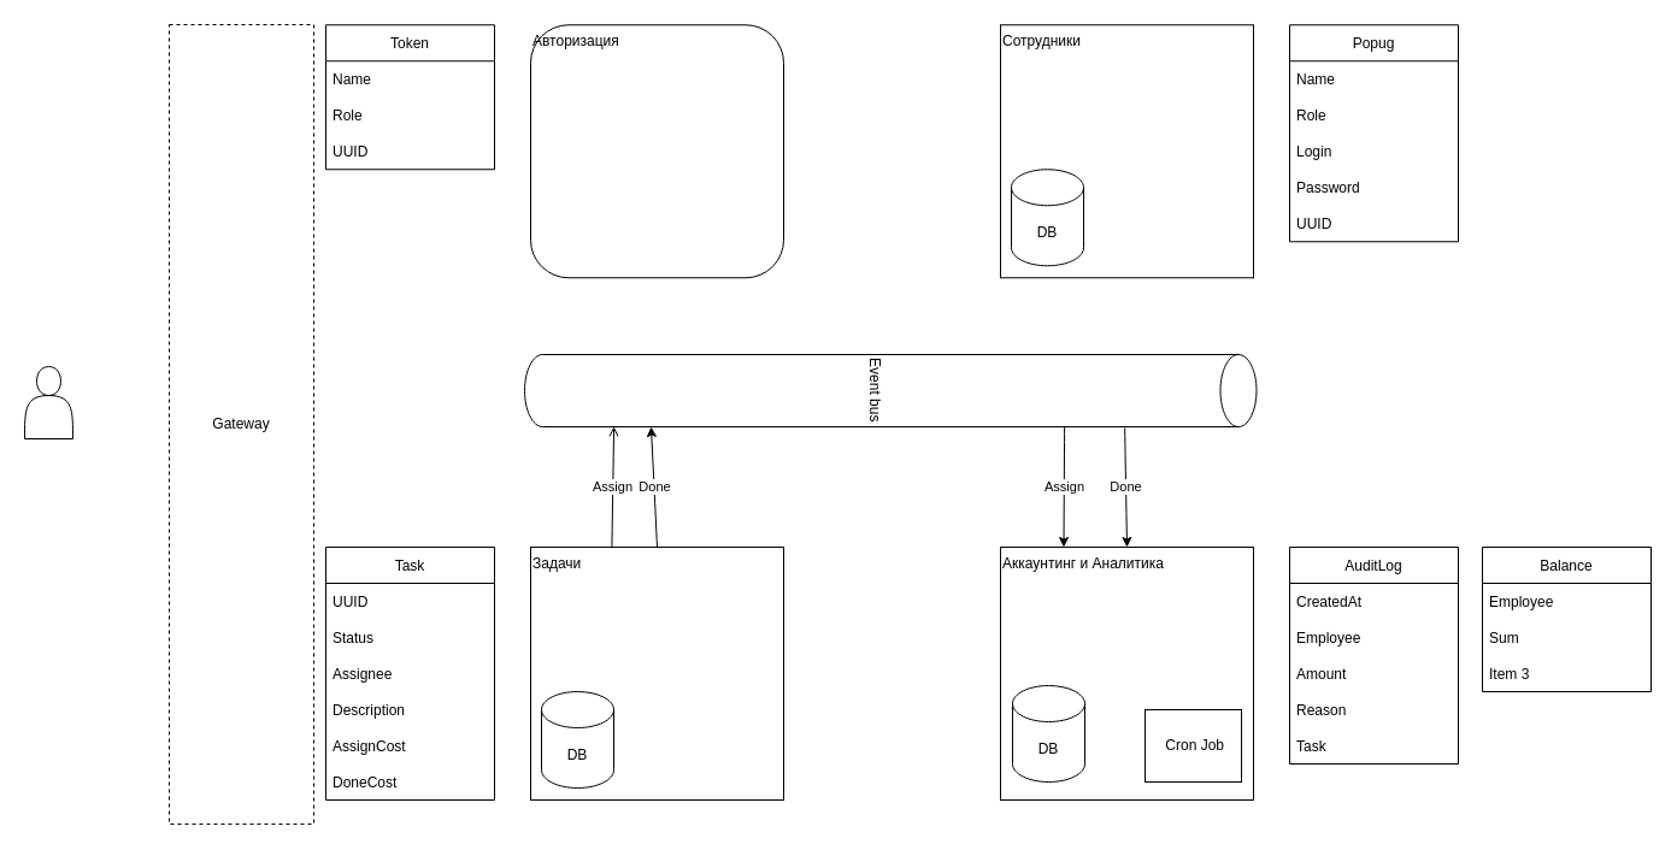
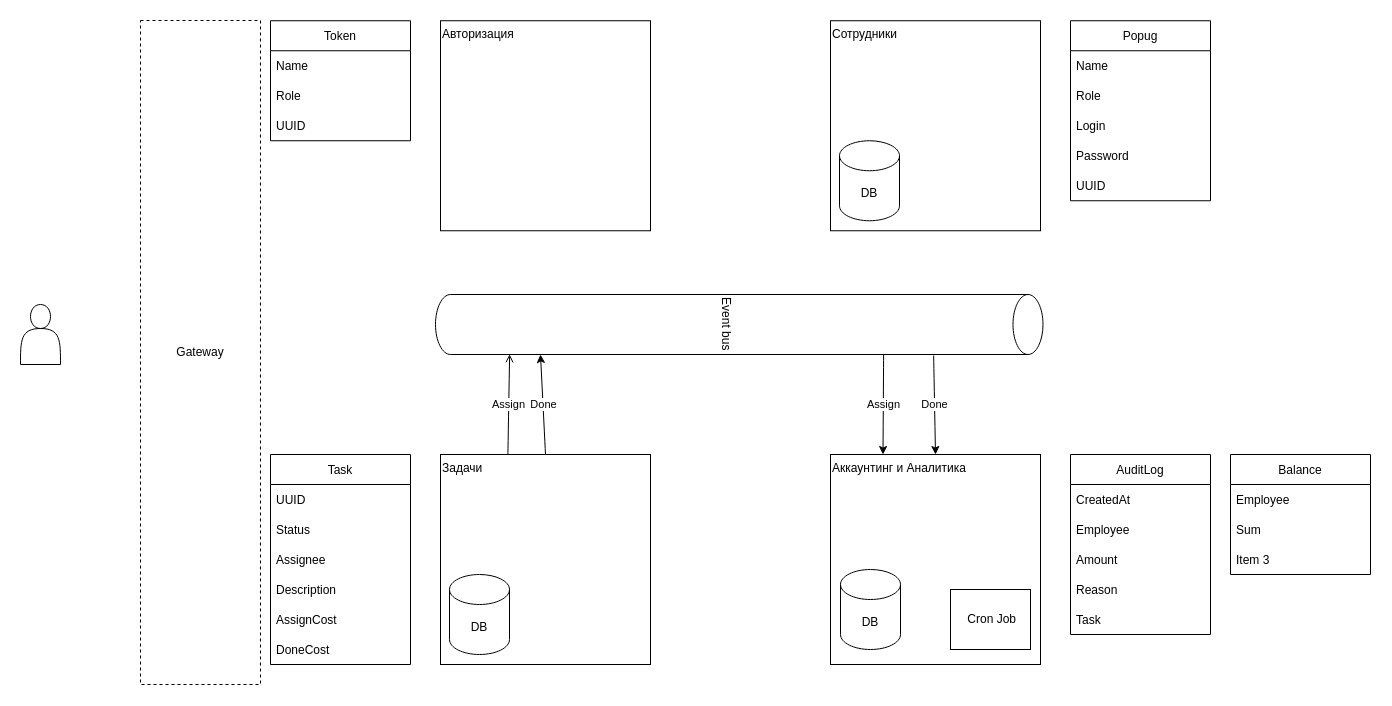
  <mxCell id="0" />
  <mxCell id="1" parent="0" />
- <mxCell id="2" value="Авторизация" style="whiteSpace=wrap;html=1;aspect=fixed;align=left;verticalAlign=top;rounded=1;" vertex="1" parent="1"><mxGeometry x="440" y="20.25" width="210" height="210" as="geometry" /></mxCell>
+ <mxCell id="2" value="Авторизация" style="whiteSpace=wrap;html=1;aspect=fixed;align=left;verticalAlign=top;" vertex="1" parent="1"><mxGeometry x="440" y="20.25" width="210" height="210" as="geometry" /></mxCell>
  <mxCell id="3" value="Аккаунтинг и Аналитика" style="whiteSpace=wrap;html=1;aspect=fixed;align=left;verticalAlign=top;" vertex="1" parent="1"><mxGeometry x="830" y="454" width="210" height="210" as="geometry" /></mxCell>
  <mxCell id="4" value="Token" style="swimlane;fontStyle=0;childLayout=stackLayout;horizontal=1;startSize=30;horizontalStack=0;resizeParent=1;resizeParentMax=0;resizeLast=0;collapsible=1;marginBottom=0;" vertex="1" parent="1"><mxGeometry x="270" y="20.25" width="140" height="120" as="geometry"><mxRectangle x="480" y="120" width="70" height="30" as="alternateBounds" /></mxGeometry></mxCell>
  <mxCell id="5" value="Name" style="text;strokeColor=none;fillColor=none;align=left;verticalAlign=middle;spacingLeft=4;spacingRight=4;overflow=hidden;points=[[0,0.5],[1,0.5]];portConstraint=eastwest;rotatable=0;" vertex="1" parent="4"><mxGeometry y="30" width="140" height="30" as="geometry" /></mxCell>
  <mxCell id="6" value="Role" style="text;strokeColor=none;fillColor=none;align=left;verticalAlign=middle;spacingLeft=4;spacingRight=4;overflow=hidden;points=[[0,0.5],[1,0.5]];portConstraint=eastwest;rotatable=0;" vertex="1" parent="4"><mxGeometry y="60" width="140" height="30" as="geometry" /></mxCell>
  <mxCell id="7" value="UUID" style="text;strokeColor=none;fillColor=none;align=left;verticalAlign=middle;spacingLeft=4;spacingRight=4;overflow=hidden;points=[[0,0.5],[1,0.5]];portConstraint=eastwest;rotatable=0;" vertex="1" parent="4"><mxGeometry y="90" width="140" height="30" as="geometry" /></mxCell>
  <mxCell id="8" value="Task" style="swimlane;fontStyle=0;childLayout=stackLayout;horizontal=1;startSize=30;horizontalStack=0;resizeParent=1;resizeParentMax=0;resizeLast=0;collapsible=1;marginBottom=0;" vertex="1" parent="1"><mxGeometry x="270" y="454" width="140" height="210" as="geometry" /></mxCell>
  <mxCell id="9" value="UUID" style="text;strokeColor=none;fillColor=none;align=left;verticalAlign=middle;spacingLeft=4;spacingRight=4;overflow=hidden;points=[[0,0.5],[1,0.5]];portConstraint=eastwest;rotatable=0;" vertex="1" parent="8"><mxGeometry y="30" width="140" height="30" as="geometry" /></mxCell>
  <mxCell id="10" value="Status" style="text;strokeColor=none;fillColor=none;align=left;verticalAlign=middle;spacingLeft=4;spacingRight=4;overflow=hidden;points=[[0,0.5],[1,0.5]];portConstraint=eastwest;rotatable=0;" vertex="1" parent="8"><mxGeometry y="60" width="140" height="30" as="geometry" /></mxCell>
  <mxCell id="11" value="Assignee" style="text;strokeColor=none;fillColor=none;align=left;verticalAlign=middle;spacingLeft=4;spacingRight=4;overflow=hidden;points=[[0,0.5],[1,0.5]];portConstraint=eastwest;rotatable=0;" vertex="1" parent="8"><mxGeometry y="90" width="140" height="30" as="geometry" /></mxCell>
  <mxCell id="12" value="Description" style="text;strokeColor=none;fillColor=none;align=left;verticalAlign=middle;spacingLeft=4;spacingRight=4;overflow=hidden;points=[[0,0.5],[1,0.5]];portConstraint=eastwest;rotatable=0;" vertex="1" parent="8"><mxGeometry y="120" width="140" height="30" as="geometry" /></mxCell>
  <mxCell id="13" value="AssignCost" style="text;strokeColor=none;fillColor=none;align=left;verticalAlign=middle;spacingLeft=4;spacingRight=4;overflow=hidden;points=[[0,0.5],[1,0.5]];portConstraint=eastwest;rotatable=0;" vertex="1" parent="8"><mxGeometry y="150" width="140" height="30" as="geometry" /></mxCell>
  <mxCell id="14" value="DoneCost" style="text;strokeColor=none;fillColor=none;align=left;verticalAlign=middle;spacingLeft=4;spacingRight=4;overflow=hidden;points=[[0,0.5],[1,0.5]];portConstraint=eastwest;rotatable=0;" vertex="1" parent="8"><mxGeometry y="180" width="140" height="30" as="geometry" /></mxCell>
  <mxCell id="15" value="DB" style="shape=cylinder3;whiteSpace=wrap;html=1;boundedLbl=1;backgroundOutline=1;size=15;" vertex="1" parent="1"><mxGeometry x="840" y="569" width="60" height="80" as="geometry" /></mxCell>
  <mxCell id="16" value="Сотрудники" style="whiteSpace=wrap;html=1;aspect=fixed;align=left;verticalAlign=top;" vertex="1" parent="1"><mxGeometry x="830" y="20.25" width="210" height="210" as="geometry" /></mxCell>
  <mxCell id="17" value="DB" style="shape=cylinder3;whiteSpace=wrap;html=1;boundedLbl=1;backgroundOutline=1;size=15;" vertex="1" parent="1"><mxGeometry x="839" y="140.25" width="60" height="80" as="geometry" /></mxCell>
  <mxCell id="18" value="Popug" style="swimlane;fontStyle=0;childLayout=stackLayout;horizontal=1;startSize=30;horizontalStack=0;resizeParent=1;resizeParentMax=0;resizeLast=0;collapsible=1;marginBottom=0;" vertex="1" parent="1"><mxGeometry x="1070" y="20.25" width="140" height="180" as="geometry" /></mxCell>
  <mxCell id="19" value="Name" style="text;strokeColor=none;fillColor=none;align=left;verticalAlign=middle;spacingLeft=4;spacingRight=4;overflow=hidden;points=[[0,0.5],[1,0.5]];portConstraint=eastwest;rotatable=0;" vertex="1" parent="18"><mxGeometry y="30" width="140" height="30" as="geometry" /></mxCell>
  <mxCell id="20" value="Role" style="text;strokeColor=none;fillColor=none;align=left;verticalAlign=middle;spacingLeft=4;spacingRight=4;overflow=hidden;points=[[0,0.5],[1,0.5]];portConstraint=eastwest;rotatable=0;" vertex="1" parent="18"><mxGeometry y="60" width="140" height="30" as="geometry" /></mxCell>
  <mxCell id="21" value="Login" style="text;strokeColor=none;fillColor=none;align=left;verticalAlign=middle;spacingLeft=4;spacingRight=4;overflow=hidden;points=[[0,0.5],[1,0.5]];portConstraint=eastwest;rotatable=0;" vertex="1" parent="18"><mxGeometry y="90" width="140" height="30" as="geometry" /></mxCell>
  <mxCell id="22" value="Password" style="text;strokeColor=none;fillColor=none;align=left;verticalAlign=middle;spacingLeft=4;spacingRight=4;overflow=hidden;points=[[0,0.5],[1,0.5]];portConstraint=eastwest;rotatable=0;" vertex="1" parent="18"><mxGeometry y="120" width="140" height="30" as="geometry" /></mxCell>
  <mxCell id="23" value="UUID" style="text;strokeColor=none;fillColor=none;align=left;verticalAlign=middle;spacingLeft=4;spacingRight=4;overflow=hidden;points=[[0,0.5],[1,0.5]];portConstraint=eastwest;rotatable=0;" vertex="1" parent="18"><mxGeometry y="150" width="140" height="30" as="geometry" /></mxCell>
  <mxCell id="24" value="Event bus" style="shape=cylinder3;whiteSpace=wrap;html=1;boundedLbl=1;backgroundOutline=1;size=15;rotation=90;" vertex="1" parent="1"><mxGeometry x="708.75" y="20.25" width="60" height="607.5" as="geometry" /></mxCell>
  <mxCell id="25" value="AuditLog" style="swimlane;fontStyle=0;childLayout=stackLayout;horizontal=1;startSize=30;horizontalStack=0;resizeParent=1;resizeParentMax=0;resizeLast=0;collapsible=1;marginBottom=0;" vertex="1" parent="1"><mxGeometry x="1070" y="454" width="140" height="180" as="geometry" /></mxCell>
  <mxCell id="26" value="CreatedAt" style="text;strokeColor=none;fillColor=none;align=left;verticalAlign=middle;spacingLeft=4;spacingRight=4;overflow=hidden;points=[[0,0.5],[1,0.5]];portConstraint=eastwest;rotatable=0;" vertex="1" parent="25"><mxGeometry y="30" width="140" height="30" as="geometry" /></mxCell>
  <mxCell id="27" value="Employee" style="text;strokeColor=none;fillColor=none;align=left;verticalAlign=middle;spacingLeft=4;spacingRight=4;overflow=hidden;points=[[0,0.5],[1,0.5]];portConstraint=eastwest;rotatable=0;" vertex="1" parent="25"><mxGeometry y="60" width="140" height="30" as="geometry" /></mxCell>
  <mxCell id="28" value="Amount" style="text;strokeColor=none;fillColor=none;align=left;verticalAlign=middle;spacingLeft=4;spacingRight=4;overflow=hidden;points=[[0,0.5],[1,0.5]];portConstraint=eastwest;rotatable=0;" vertex="1" parent="25"><mxGeometry y="90" width="140" height="30" as="geometry" /></mxCell>
  <mxCell id="29" value="Reason" style="text;strokeColor=none;fillColor=none;align=left;verticalAlign=middle;spacingLeft=4;spacingRight=4;overflow=hidden;points=[[0,0.5],[1,0.5]];portConstraint=eastwest;rotatable=0;" vertex="1" parent="25"><mxGeometry y="120" width="140" height="30" as="geometry" /></mxCell>
  <mxCell id="30" value="Task" style="text;strokeColor=none;fillColor=none;align=left;verticalAlign=middle;spacingLeft=4;spacingRight=4;overflow=hidden;points=[[0,0.5],[1,0.5]];portConstraint=eastwest;rotatable=0;" vertex="1" parent="25"><mxGeometry y="150" width="140" height="30" as="geometry" /></mxCell>
  <mxCell id="31" value="Balance" style="swimlane;fontStyle=0;childLayout=stackLayout;horizontal=1;startSize=30;horizontalStack=0;resizeParent=1;resizeParentMax=0;resizeLast=0;collapsible=1;marginBottom=0;" vertex="1" parent="1"><mxGeometry x="1230" y="454" width="140" height="120" as="geometry" /></mxCell>
  <mxCell id="32" value="Employee" style="text;strokeColor=none;fillColor=none;align=left;verticalAlign=middle;spacingLeft=4;spacingRight=4;overflow=hidden;points=[[0,0.5],[1,0.5]];portConstraint=eastwest;rotatable=0;" vertex="1" parent="31"><mxGeometry y="30" width="140" height="30" as="geometry" /></mxCell>
  <mxCell id="33" value="Sum" style="text;strokeColor=none;fillColor=none;align=left;verticalAlign=middle;spacingLeft=4;spacingRight=4;overflow=hidden;points=[[0,0.5],[1,0.5]];portConstraint=eastwest;rotatable=0;" vertex="1" parent="31"><mxGeometry y="60" width="140" height="30" as="geometry" /></mxCell>
  <mxCell id="34" value="Item 3" style="text;strokeColor=none;fillColor=none;align=left;verticalAlign=middle;spacingLeft=4;spacingRight=4;overflow=hidden;points=[[0,0.5],[1,0.5]];portConstraint=eastwest;rotatable=0;" vertex="1" parent="31"><mxGeometry y="90" width="140" height="30" as="geometry" /></mxCell>
  <mxCell id="35" value="Задачи" style="whiteSpace=wrap;html=1;aspect=fixed;align=left;verticalAlign=top;" vertex="1" parent="1"><mxGeometry x="440" y="454" width="210" height="210" as="geometry" /></mxCell>
  <mxCell id="36" value="DB" style="shape=cylinder3;whiteSpace=wrap;html=1;boundedLbl=1;backgroundOutline=1;size=15;" vertex="1" parent="1"><mxGeometry x="449" y="574" width="60" height="80" as="geometry" /></mxCell>
  <mxCell id="37" value="Assign" style="endArrow=open;html=1;rounded=0;curved=1;exitX=0.321;exitY=-0.001;exitDx=0;exitDy=0;entryX=0.996;entryY=0.878;entryDx=0;entryDy=0;entryPerimeter=0;exitPerimeter=0;" edge="1" parent="1" source="35" target="24"><mxGeometry width="50" height="50" relative="1" as="geometry"><mxPoint x="530" y="434" as="sourcePoint" /><mxPoint x="580" y="384" as="targetPoint" /></mxGeometry></mxCell>
  <mxCell id="38" value="Done" style="endArrow=classic;html=1;rounded=0;curved=1;exitX=0.5;exitY=0;exitDx=0;exitDy=0;" edge="1" parent="1" source="35"><mxGeometry width="50" height="50" relative="1" as="geometry"><mxPoint x="540" y="444" as="sourcePoint" /><mxPoint x="540" y="354" as="targetPoint" /></mxGeometry></mxCell>
  <mxCell id="39" value="Assign" style="endArrow=classic;html=1;rounded=0;curved=1;exitX=1;exitY=0;exitDx=0;exitDy=159.375;exitPerimeter=0;entryX=0.25;entryY=0;entryDx=0;entryDy=0;" edge="1" parent="1" source="24" target="3"><mxGeometry width="50" height="50" relative="1" as="geometry"><mxPoint x="750" y="434" as="sourcePoint" /><mxPoint x="800" y="384" as="targetPoint" /></mxGeometry></mxCell>
  <mxCell id="40" value="Done" style="endArrow=classic;html=1;rounded=0;curved=1;exitX=1.017;exitY=0.18;exitDx=0;exitDy=0;exitPerimeter=0;entryX=0.5;entryY=0;entryDx=0;entryDy=0;" edge="1" parent="1" source="24" target="3"><mxGeometry width="50" height="50" relative="1" as="geometry"><mxPoint x="660" y="464" as="sourcePoint" /><mxPoint x="710" y="414" as="targetPoint" /></mxGeometry></mxCell>
  <mxCell id="41" value="&amp;nbsp;Cron Job" style="rounded=0;whiteSpace=wrap;html=1;" vertex="1" parent="1"><mxGeometry x="950" y="589" width="80" height="60" as="geometry" /></mxCell>
  <mxCell id="42" value="Gateway" style="rounded=0;whiteSpace=wrap;html=1;dashed=1;" vertex="1" parent="1"><mxGeometry x="140" y="20" width="120" height="664" as="geometry" /></mxCell>
  <mxCell id="43" value="" style="shape=actor;whiteSpace=wrap;html=1;" vertex="1" parent="1"><mxGeometry x="20" y="304" width="40" height="60" as="geometry" /></mxCell>
